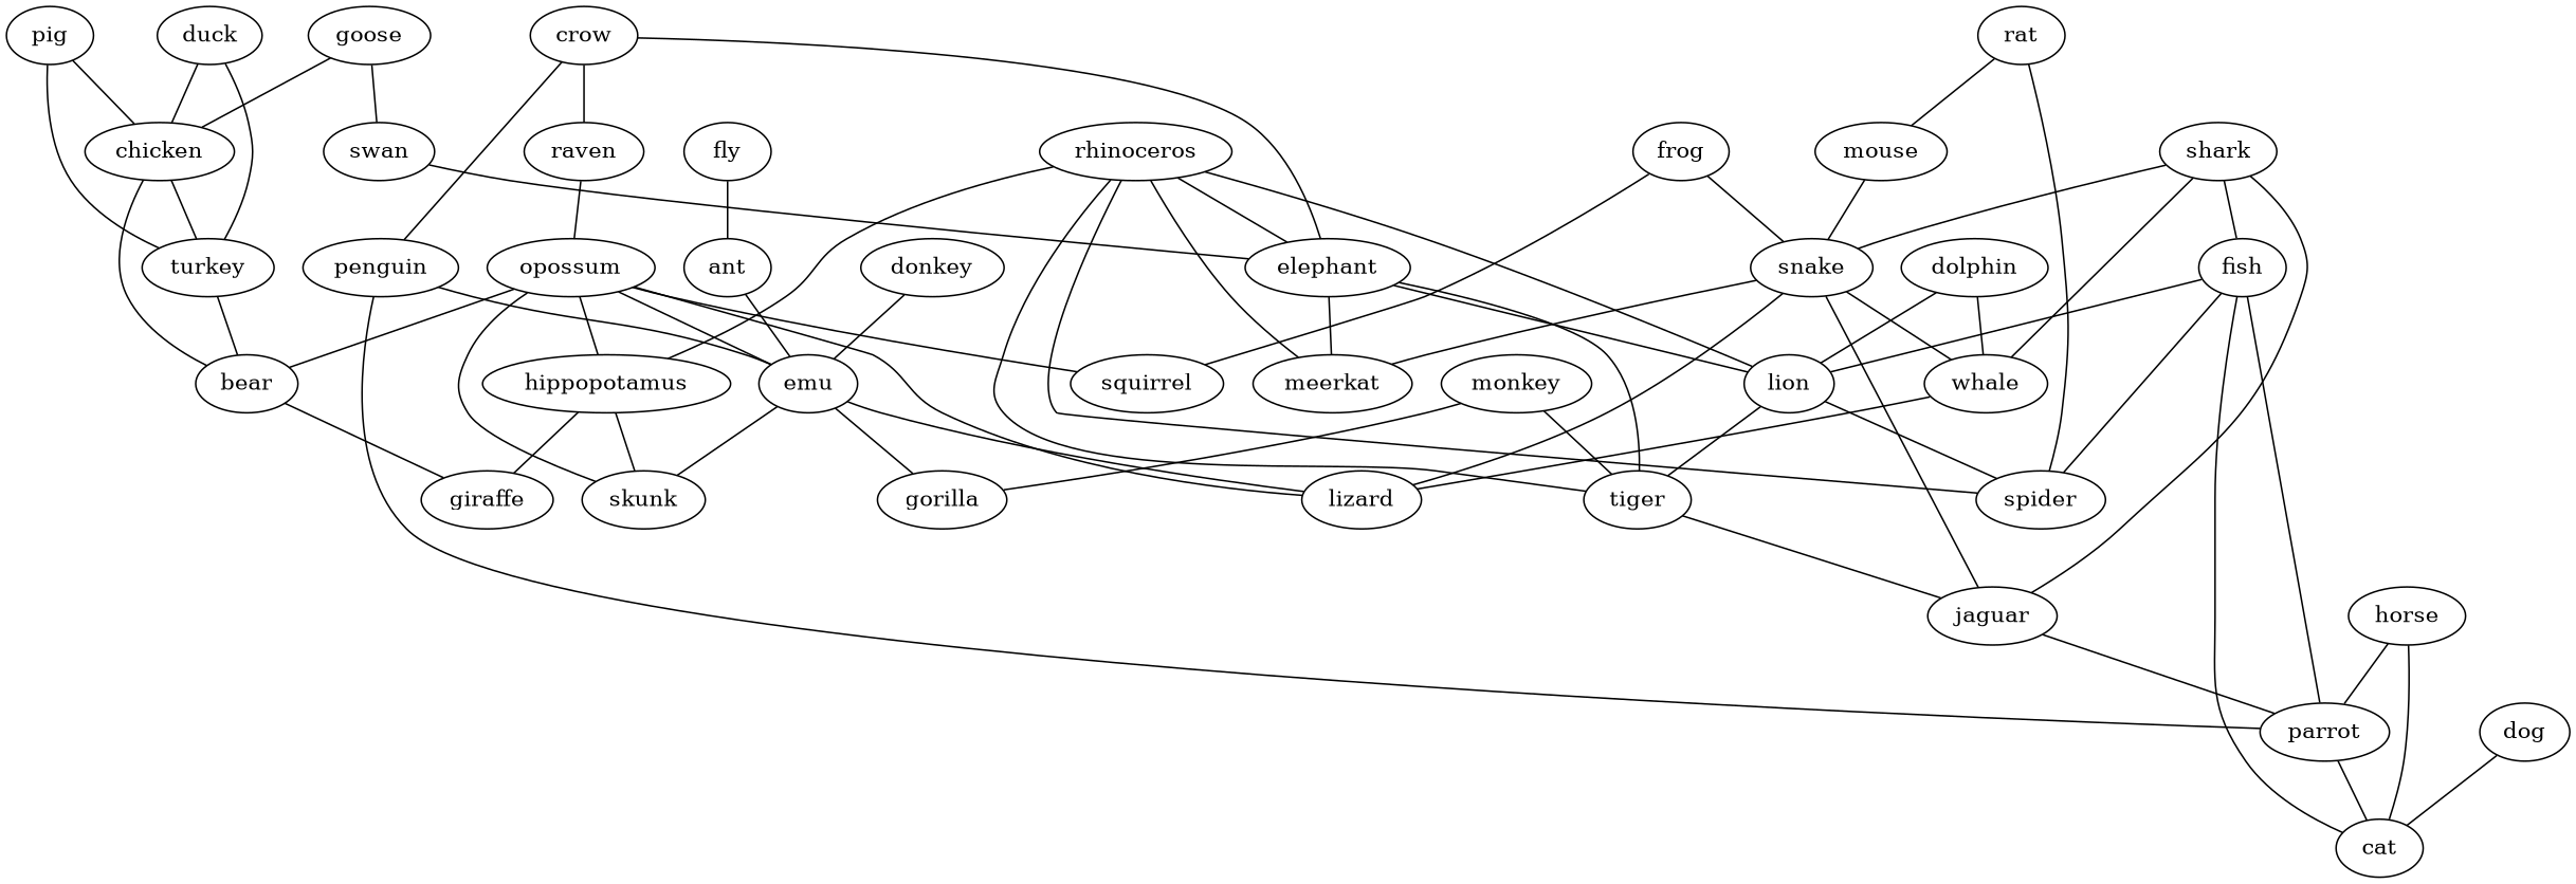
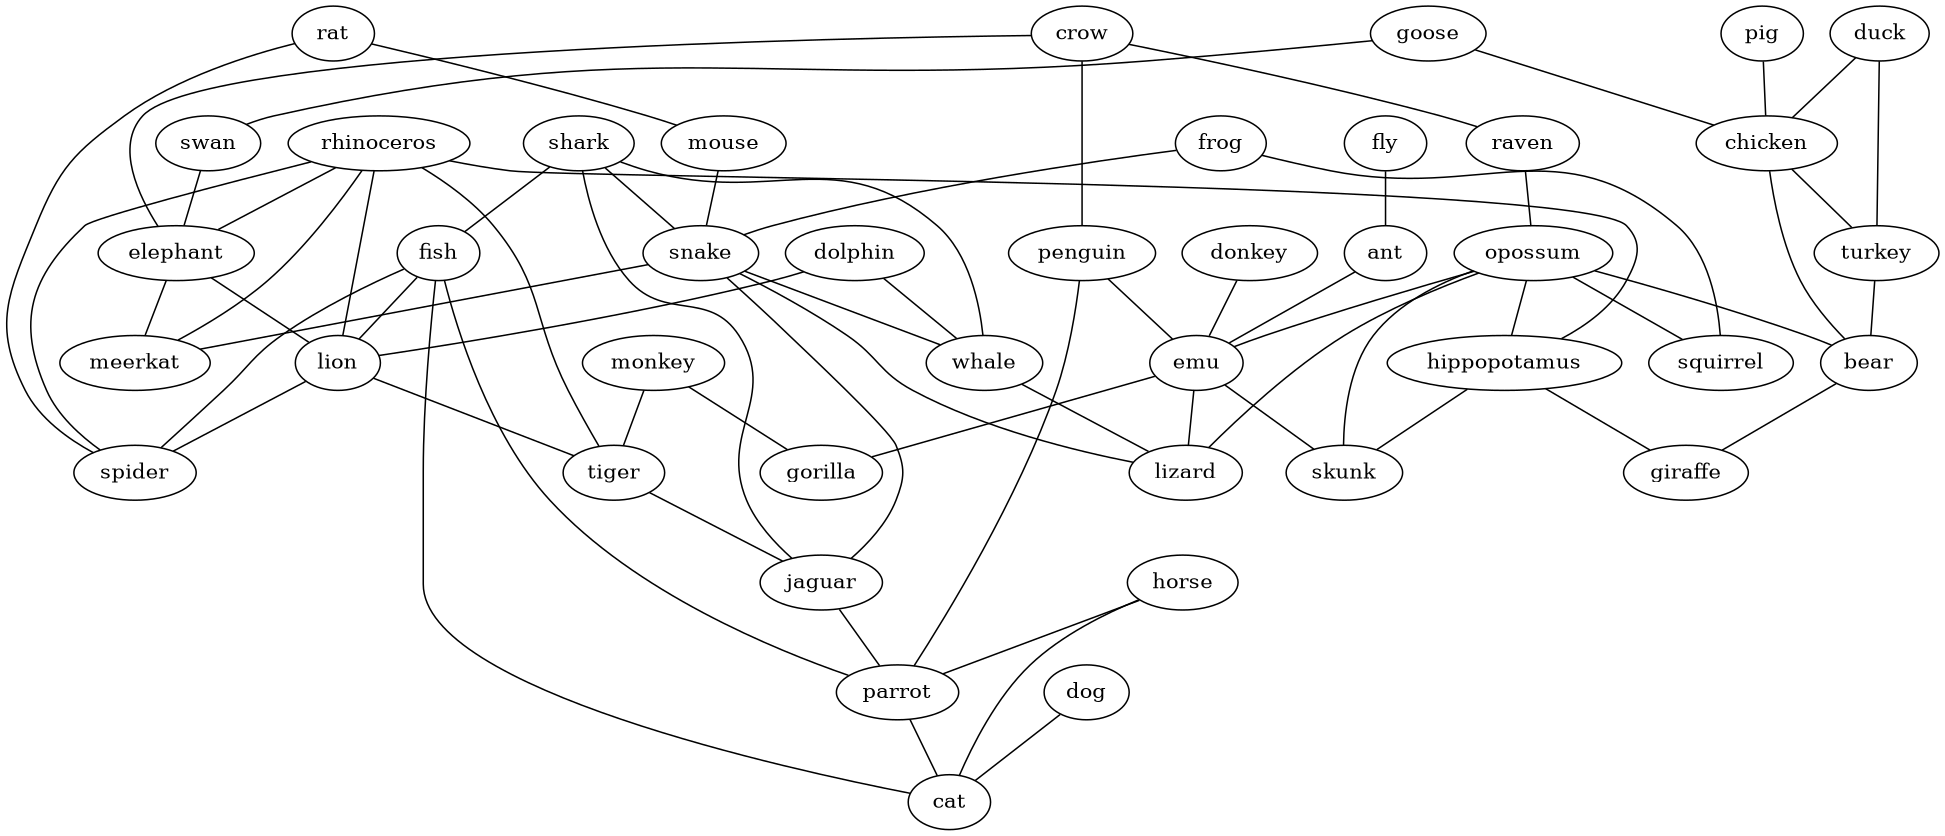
  strict graph {
    edge [weight=1]
    donkey
    emu
    lizard
    skunk
    gorilla
    crow
    elephant
    raven
    penguin
    lion
    meerkat
    tiger
    opossum
    parrot
    dolphin
    whale
    spider
    shark
    fish
    snake
    jaguar
    cat
    pig
    chicken
    turkey
    bear
    goose
    swan
    rat
    mouse
    duck
    frog
    squirrel
    rhinoceros
    hippopotamus
    giraffe
    monkey
    horse
    fly
    ant
    dog
    donkey -- emu
    emu -- lizard
    emu -- skunk
    emu -- gorilla
    crow -- elephant
    crow -- raven
    crow -- penguin
    elephant -- lion
    elephant -- meerkat
-   elephant -- tiger
    raven -- opossum
    penguin -- emu
    penguin -- parrot
    lion -- tiger
    lion -- spider
    tiger -- jaguar
    opossum -- emu
    opossum -- lizard
    opossum -- skunk
    opossum -- bear
    opossum -- squirrel
    opossum -- hippopotamus
    parrot -- cat
    dolphin -- lion
    dolphin -- whale
    whale -- lizard
    shark -- whale
    shark -- fish
    shark -- snake
    shark -- jaguar
    fish -- lion
    fish -- parrot
    fish -- spider
    fish -- cat
    snake -- lizard
    snake -- meerkat
    snake -- whale
    snake -- jaguar
    jaguar -- parrot
    pig -- chicken
-   pig -- turkey
    chicken -- turkey
    chicken -- bear
    turkey -- bear
    bear -- giraffe
    goose -- chicken
    goose -- swan
    swan -- elephant
    rat -- spider
    rat -- mouse
    mouse -- snake
    duck -- chicken
    duck -- turkey
    frog -- snake
    frog -- squirrel
    rhinoceros -- elephant
    rhinoceros -- lion
    rhinoceros -- meerkat
    rhinoceros -- tiger
    rhinoceros -- spider
    rhinoceros -- hippopotamus
    hippopotamus -- skunk
    hippopotamus -- giraffe
    monkey -- gorilla
    monkey -- tiger
    horse -- parrot
    horse -- cat
    fly -- ant
    ant -- emu
    dog -- cat
  }
